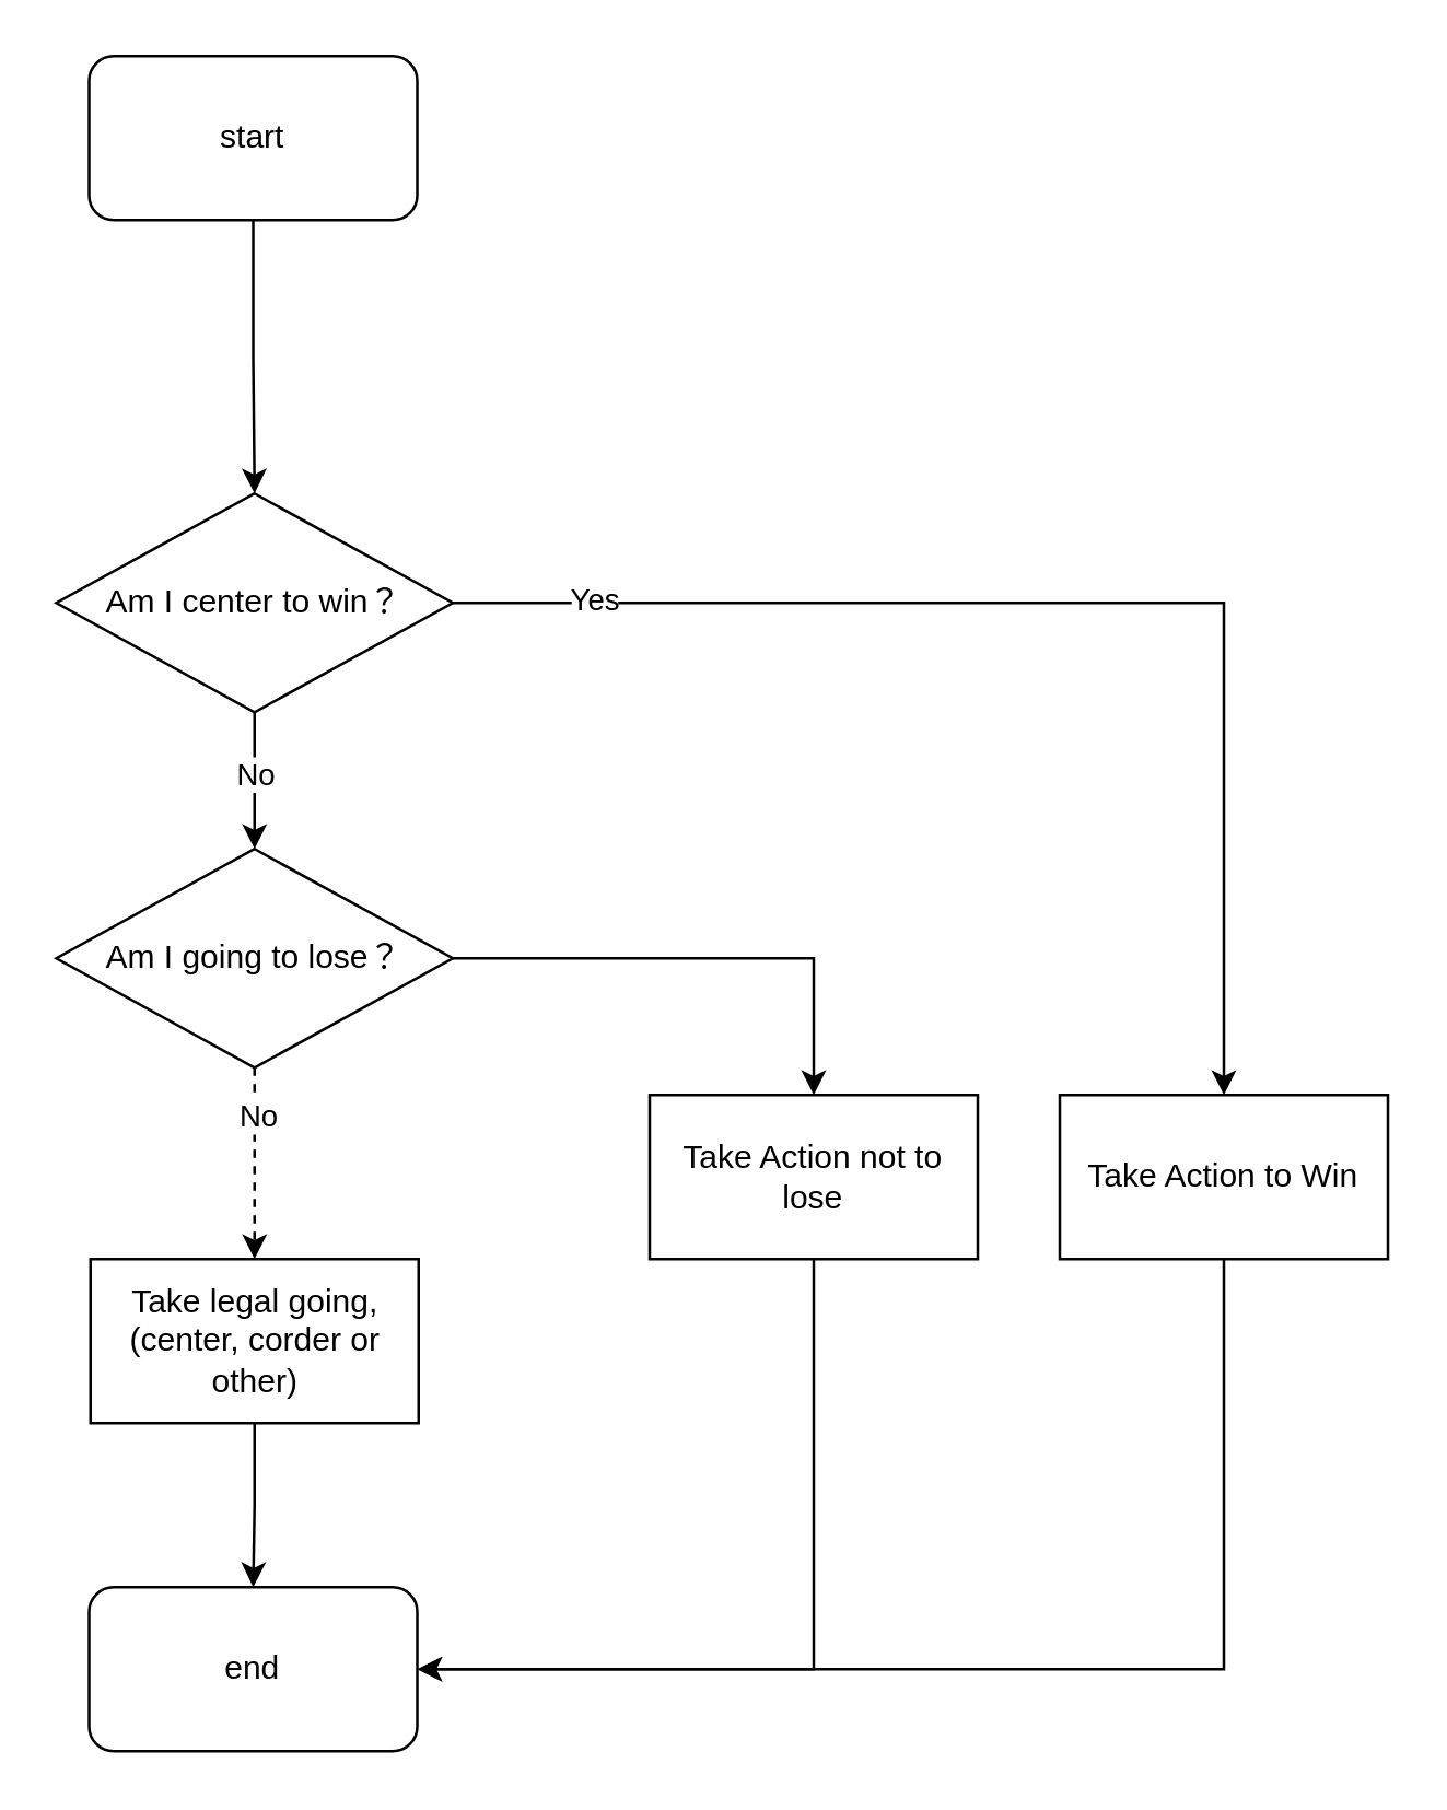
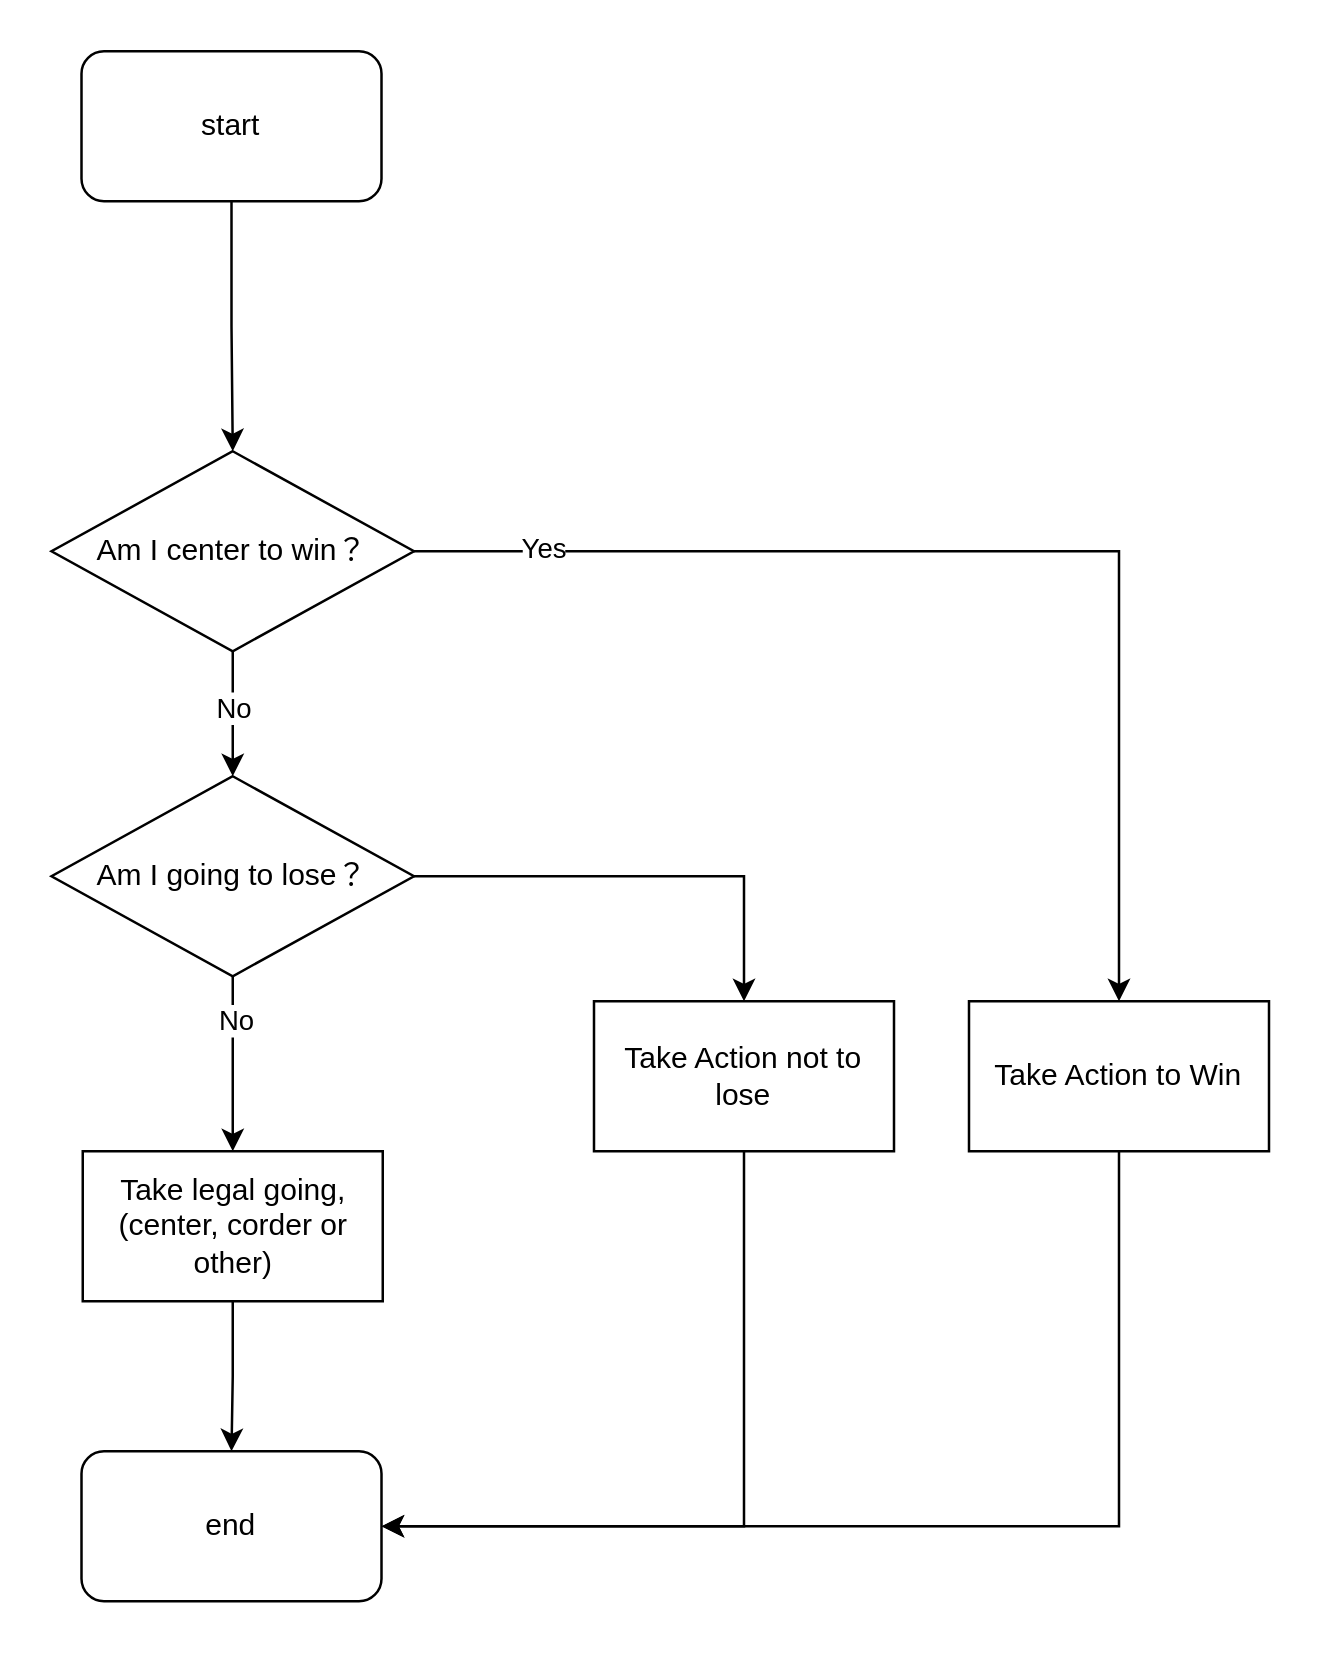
  <mxCell id="0" />
  <mxCell id="1" parent="0" />
  <mxCell id="2" style="edgeStyle=orthogonalEdgeStyle;rounded=0;orthogonalLoop=1;jettySize=auto;html=1;entryX=0.5;entryY=0;entryDx=0;entryDy=0;" edge="1" parent="1" source="3" target="8"><mxGeometry relative="1" as="geometry" /></mxCell>
  <mxCell id="3" value="start" style="rounded=1;whiteSpace=wrap;html=1;" vertex="1" parent="1"><mxGeometry x="32" y="20" width="120" height="60" as="geometry" /></mxCell>
  <mxCell id="4" style="edgeStyle=orthogonalEdgeStyle;rounded=0;orthogonalLoop=1;jettySize=auto;html=1;entryX=0.5;entryY=0;entryDx=0;entryDy=0;" edge="1" parent="1" source="8" target="17"><mxGeometry relative="1" as="geometry" /></mxCell>
  <mxCell id="5" value="Yes" style="edgeLabel;html=1;align=center;verticalAlign=middle;resizable=0;points=[];" vertex="1" connectable="0" parent="4"><mxGeometry x="-0.779" y="2" relative="1" as="geometry"><mxPoint as="offset" /></mxGeometry></mxCell>
  <mxCell id="6" style="edgeStyle=orthogonalEdgeStyle;rounded=0;orthogonalLoop=1;jettySize=auto;html=1;entryX=0.5;entryY=0;entryDx=0;entryDy=0;" edge="1" parent="1" source="8" target="12"><mxGeometry relative="1" as="geometry" /></mxCell>
  <mxCell id="7" value="No" style="edgeLabel;html=1;align=center;verticalAlign=middle;resizable=0;points=[];" vertex="1" connectable="0" parent="6"><mxGeometry x="-0.12" relative="1" as="geometry"><mxPoint as="offset" /></mxGeometry></mxCell>
  <mxCell id="8" value="Am I center to win？" style="rhombus;whiteSpace=wrap;html=1;" vertex="1" parent="1"><mxGeometry x="20" y="180" width="145" height="80" as="geometry" /></mxCell>
- <mxCell id="9" style="edgeStyle=orthogonalEdgeStyle;rounded=0;orthogonalLoop=1;jettySize=auto;html=1;entryX=0.5;entryY=0;entryDx=0;entryDy=0;dashed=1;" edge="1" parent="1" source="12" target="14"><mxGeometry relative="1" as="geometry" /></mxCell>
+ <mxCell id="9" style="edgeStyle=orthogonalEdgeStyle;rounded=0;orthogonalLoop=1;jettySize=auto;html=1;entryX=0.5;entryY=0;entryDx=0;entryDy=0;" edge="1" parent="1" source="12" target="14"><mxGeometry relative="1" as="geometry" /></mxCell>
  <mxCell id="10" value="No" style="edgeLabel;html=1;align=center;verticalAlign=middle;resizable=0;points=[];" vertex="1" connectable="0" parent="9"><mxGeometry x="-0.514" y="1" relative="1" as="geometry"><mxPoint as="offset" /></mxGeometry></mxCell>
  <mxCell id="11" style="edgeStyle=orthogonalEdgeStyle;rounded=0;orthogonalLoop=1;jettySize=auto;html=1;entryX=0.5;entryY=0;entryDx=0;entryDy=0;" edge="1" parent="1" source="12" target="19"><mxGeometry relative="1" as="geometry" /></mxCell>
  <mxCell id="12" value="Am I going to lose？" style="rhombus;whiteSpace=wrap;html=1;" vertex="1" parent="1"><mxGeometry x="20" y="310" width="145" height="80" as="geometry" /></mxCell>
  <mxCell id="13" style="edgeStyle=orthogonalEdgeStyle;rounded=0;orthogonalLoop=1;jettySize=auto;html=1;entryX=0.5;entryY=0;entryDx=0;entryDy=0;" edge="1" parent="1" source="14" target="15"><mxGeometry relative="1" as="geometry" /></mxCell>
  <mxCell id="14" value="Take legal going, (center, corder or other)" style="rounded=0;whiteSpace=wrap;html=1;" vertex="1" parent="1"><mxGeometry x="32.5" y="460" width="120" height="60" as="geometry" /></mxCell>
  <mxCell id="15" value="end" style="rounded=1;whiteSpace=wrap;html=1;" vertex="1" parent="1"><mxGeometry x="32" y="580" width="120" height="60" as="geometry" /></mxCell>
  <mxCell id="16" style="edgeStyle=orthogonalEdgeStyle;rounded=0;orthogonalLoop=1;jettySize=auto;html=1;entryX=1;entryY=0.5;entryDx=0;entryDy=0;exitX=0.5;exitY=1;exitDx=0;exitDy=0;" edge="1" parent="1" source="17" target="15"><mxGeometry relative="1" as="geometry" /></mxCell>
  <mxCell id="17" value="Take Action to Win" style="rounded=0;whiteSpace=wrap;html=1;" vertex="1" parent="1"><mxGeometry x="387" y="400" width="120" height="60" as="geometry" /></mxCell>
  <mxCell id="18" style="edgeStyle=orthogonalEdgeStyle;rounded=0;orthogonalLoop=1;jettySize=auto;html=1;exitX=0.5;exitY=1;exitDx=0;exitDy=0;entryX=1;entryY=0.5;entryDx=0;entryDy=0;" edge="1" parent="1" source="19" target="15"><mxGeometry relative="1" as="geometry" /></mxCell>
  <mxCell id="19" value="Take Action not to lose" style="rounded=0;whiteSpace=wrap;html=1;" vertex="1" parent="1"><mxGeometry x="237" y="400" width="120" height="60" as="geometry" /></mxCell>
